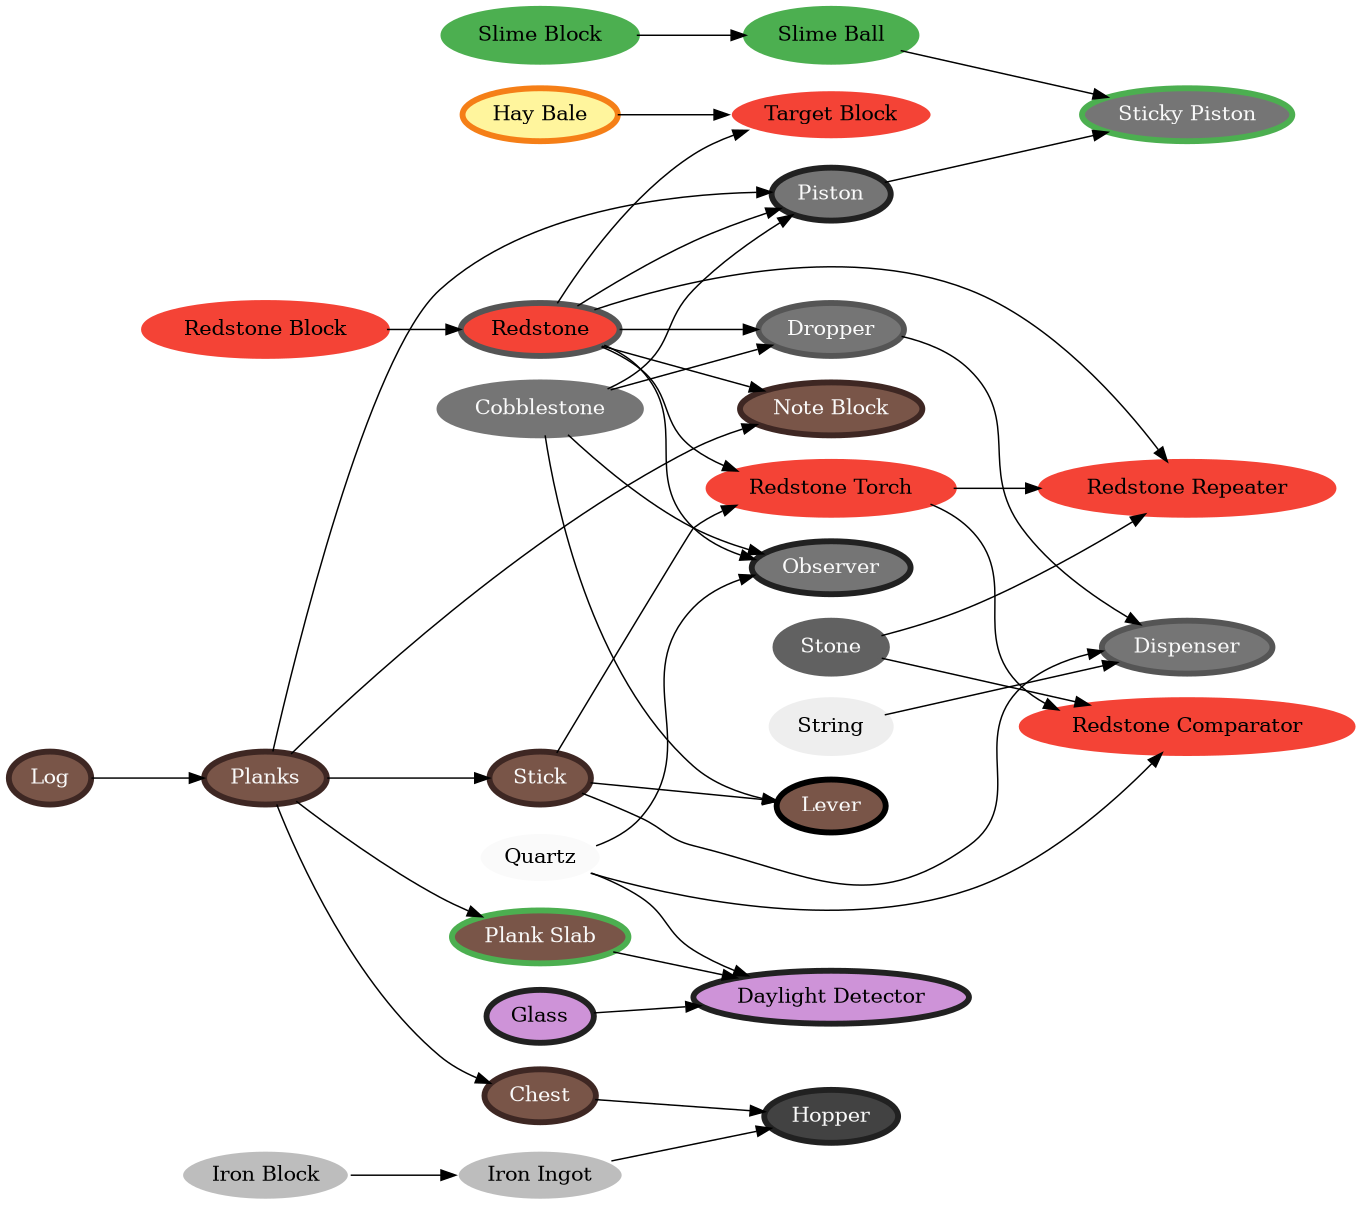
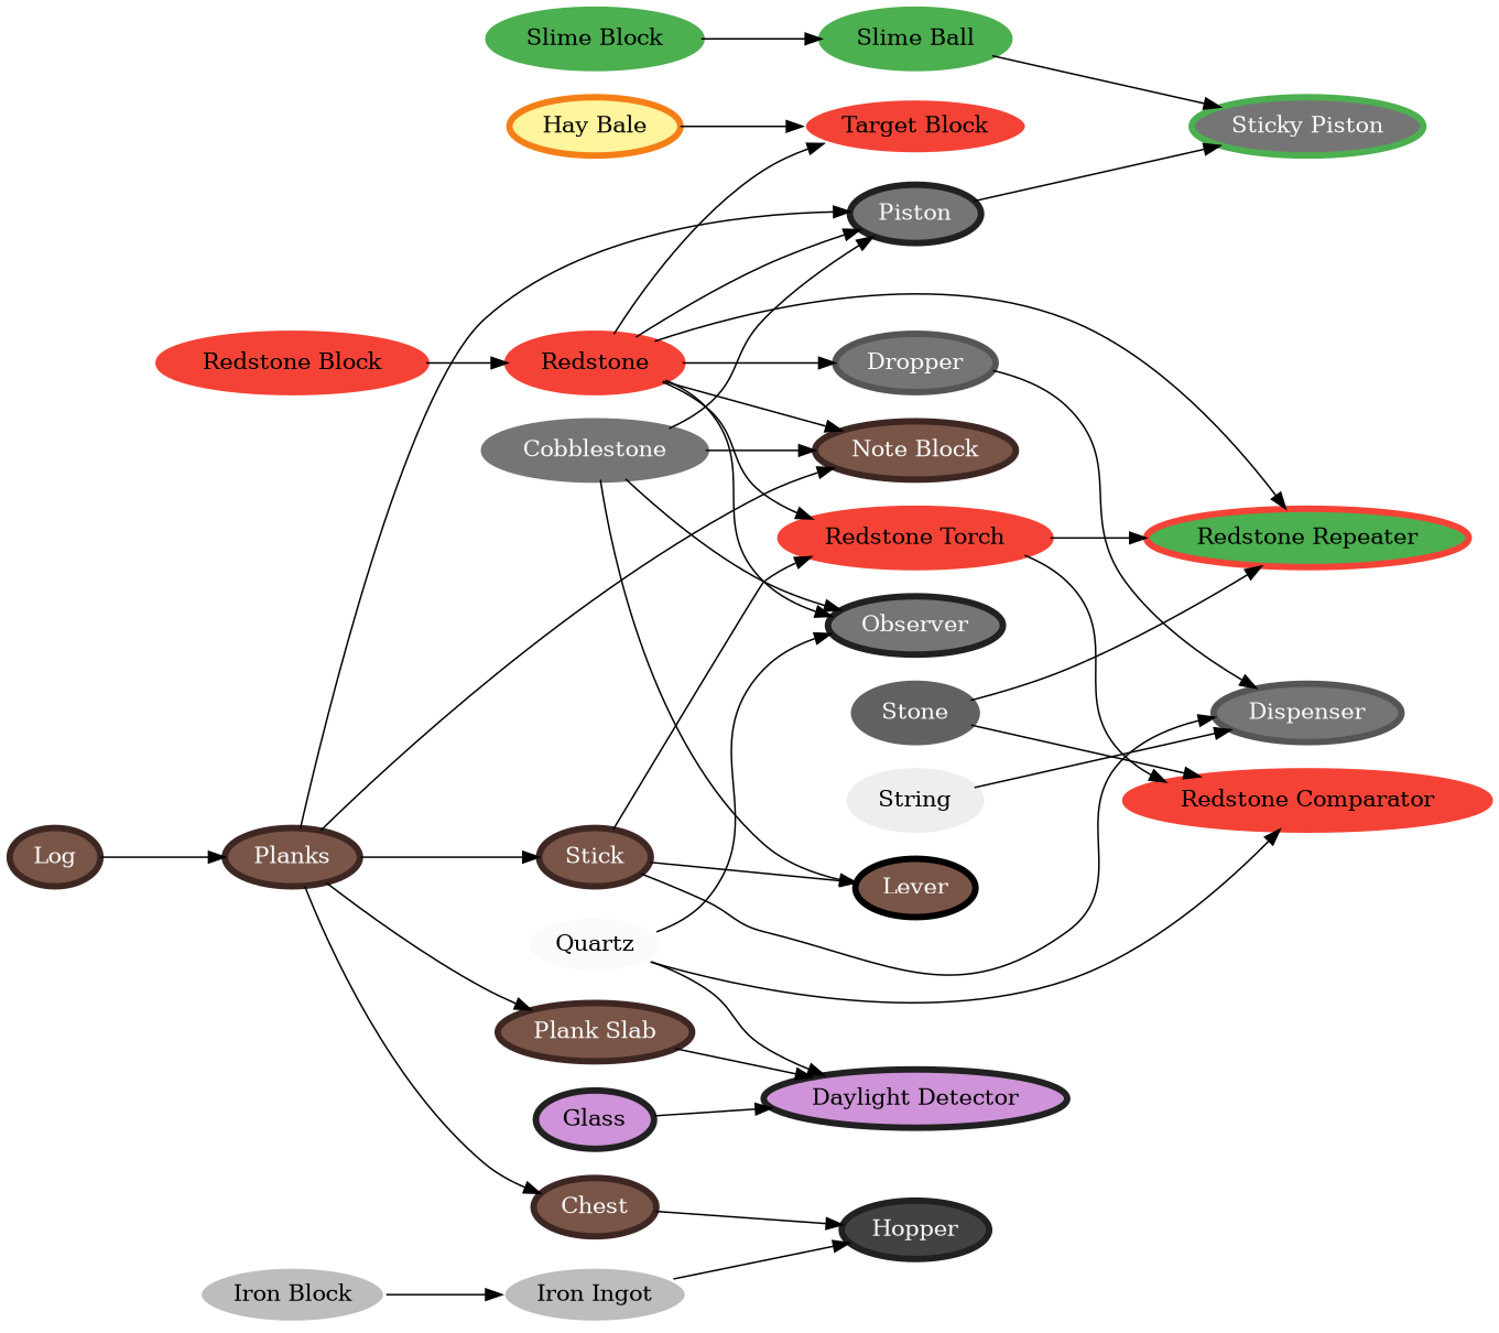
  digraph {
    bgcolor="#ffffff88"
    rankdir=LR
    node [color="#3e2723" fillcolor="#795548" penwidth=4 style=filled]
    "Redstone Block" [color="#f44336" fillcolor="#f44336"]
-   Redstone [color="#555555" fillcolor="#f44336"]
+   Redstone [color="#f44336" fillcolor="#f44336"]
    "Target Block" [color="#ffffff" fillcolor="#f44336"]
    Piston [color="#212121" fillcolor="#757575" fontcolor="#fafafa"]
    Dropper [color="#555555" fillcolor="#757575" fontcolor="#fafafa"]
    "Redstone Torch" [color="#f44336" fillcolor="#f44336"]
    "Note Block" [fontcolor="#fafafa"]
-   "Redstone Repeater" [color="#f44336" fillcolor="#f44336"]
+   "Redstone Repeater" [color="#f44336" fillcolor="#4caf50"]
    Observer [color="#212121" fillcolor="#757575" fontcolor="#fafafa"]
    "Sticky Piston" [color="#4caf50" fillcolor="#757575" fontcolor="#fafafa"]
    Dispenser [color="#555555" fillcolor="#757575" fontcolor="#fafafa"]
    "Redstone Comparator" [color="#f44336" fillcolor="#f44336"]
    "Hay Bale" [color="#f57f17" fillcolor="#fff59d"]
    "Slime Ball" [color="#4caf50" fillcolor="#4caf50"]
    "Slime Block" [color="#4caf50" fillcolor="#4caf50"]
    String [color="#eeeeee" fillcolor="#eeeeee"]
    Stick [fontcolor="#fafafa"]
    Lever [color="#000000" fontcolor="#fafafa"]
    Quartz [color="#ffffff" fillcolor="#fafafa"]
    "Daylight Detector" [color="#212121" fillcolor="#ce93d8"]
    Stone [color="#616161" fillcolor="#616161" fontcolor="#fafafa"]
    Planks [fontcolor="#fafafa"]
-   "Plank Slab" [color="#4caf50" fontcolor="#fafafa"]
+   "Plank Slab" [fontcolor="#fafafa"]
    Chest [fontcolor="#fafafa"]
    Hopper [color="#212121" fillcolor="#424242" fontcolor="#fafafa"]
    Log [fontcolor="#fafafa"]
    Glass [color="#212121" fillcolor="#ce93d8"]
    "Iron Ingot" [color="#ffffff" fillcolor="#bdbdbd"]
    "Iron Block" [color="#ffffff" fillcolor="#bdbdbd"]
    Cobblestone [color="#757575" fillcolor="#757575" fontcolor="#fafafa"]
    "Redstone Block" -> Redstone
    Redstone -> "Target Block"
    Redstone -> Piston
    Redstone -> Dropper
    Redstone -> "Redstone Torch"
    Redstone -> "Note Block"
    Redstone -> "Redstone Repeater"
    Redstone -> Observer
    Piston -> "Sticky Piston"
    Dropper -> Dispenser
    "Redstone Torch" -> "Redstone Repeater"
    "Redstone Torch" -> "Redstone Comparator"
    "Hay Bale" -> "Target Block"
    "Slime Ball" -> "Sticky Piston"
    "Slime Block" -> "Slime Ball"
    String -> Dispenser
    Stick -> "Redstone Torch"
    Stick -> Dispenser
    Stick -> Lever
    Quartz -> Observer
    Quartz -> "Redstone Comparator"
    Quartz -> "Daylight Detector"
    Stone -> "Redstone Repeater"
    Stone -> "Redstone Comparator"
    Planks -> Piston
    Planks -> "Note Block"
    Planks -> Stick
    Planks -> "Plank Slab"
    Planks -> Chest
    "Plank Slab" -> "Daylight Detector"
    Chest -> Hopper
    Log -> Planks
    Glass -> "Daylight Detector"
    "Iron Ingot" -> Hopper
    "Iron Block" -> "Iron Ingot"
    Cobblestone -> Piston
-   Cobblestone -> Dropper
+   Cobblestone -> "Note Block"
    Cobblestone -> Observer
    Cobblestone -> Lever
  }
